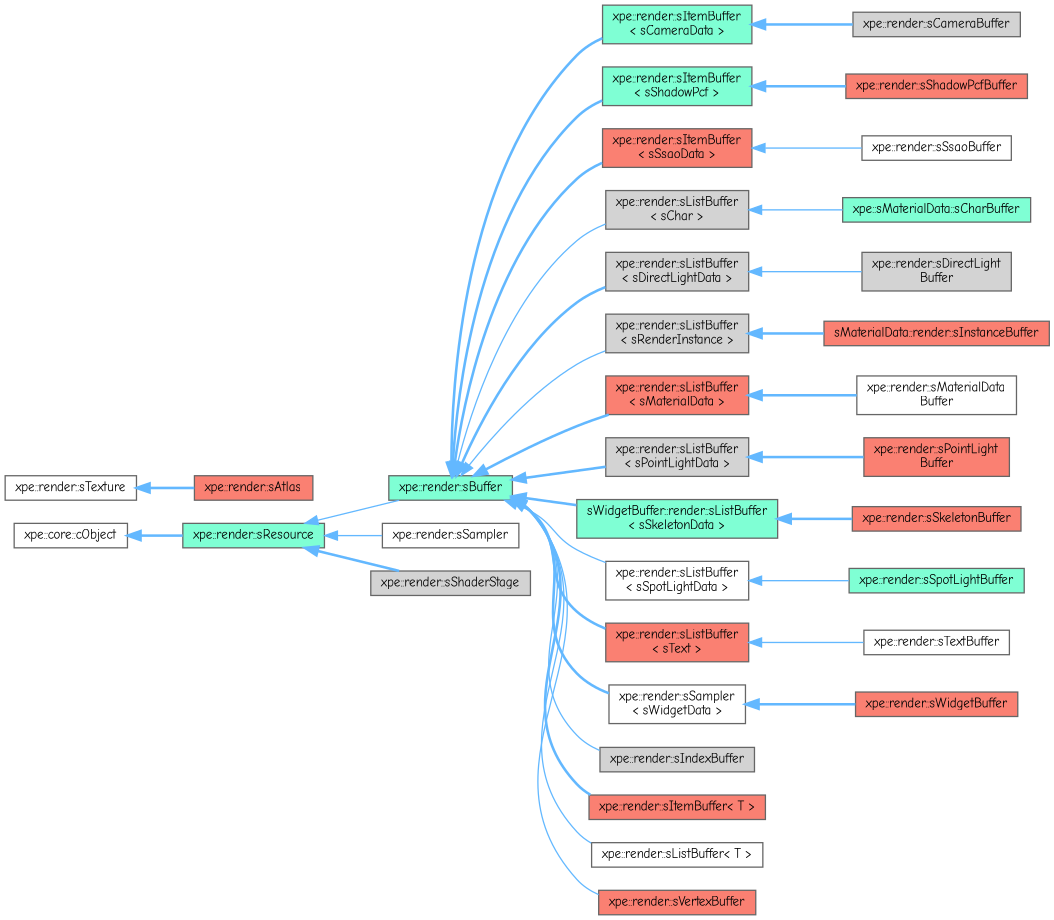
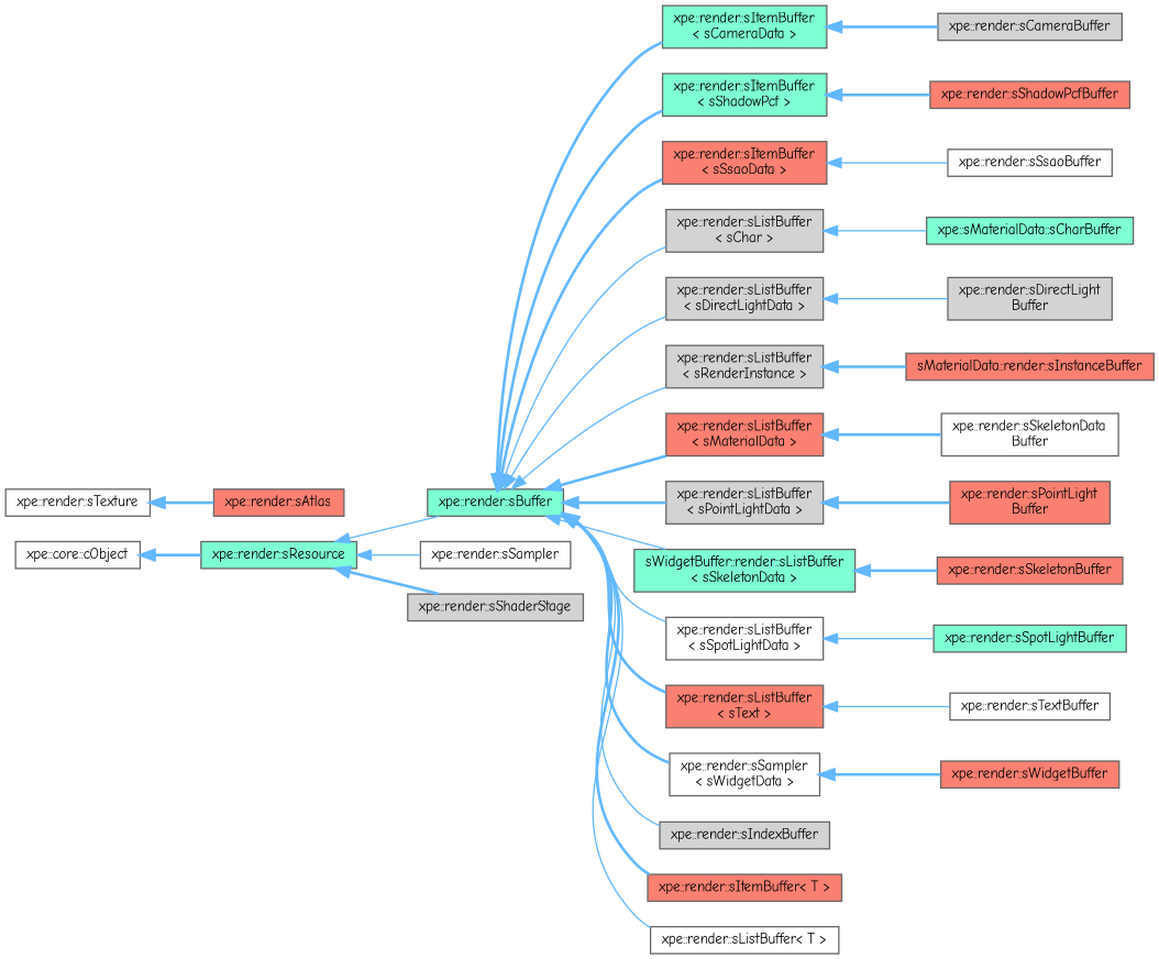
  digraph {
    fontname="Comic Neue"
    rankdir=LR
    node [color=gray40 fillcolor=salmon fontname="Comic Neue" fontsize=10 shape=box style=filled]
    edge [color=steelblue1 dir=back fontname="Comic Neue" fontsize=10 labelfontname=Helvetica labelfontsize=10 style=bold]
    n1 [fillcolor=aquamarine fontcolor=black height=0.2 label="xpe::render::sResource" width=0.4]
    n2 [fillcolor=aquamarine height=0.2 label="xpe::render::sBuffer" width=0.4]
    n3 [fillcolor=white height=0.2 label="xpe::render::sSampler" width=0.4]
    n4 [fillcolor=lightgrey height=0.2 label="xpe::render::sShaderStage" width=0.4]
    n5 [fillcolor=aquamarine height=0.2 label="xpe::render::sItemBuffer\l\< sCameraData \>" width=0.4]
    n6 [fillcolor=aquamarine height=0.2 label="xpe::render::sItemBuffer\l\< sShadowPcf \>" width=0.4]
    n7 [height=0.2 label="xpe::render::sItemBuffer\l\< sSsaoData \>" width=0.4]
    n8 [fillcolor=lightgrey height=0.2 label="xpe::render::sListBuffer\l\< sChar \>" width=0.4]
    n9 [fillcolor=lightgrey height=0.2 label="xpe::render::sListBuffer\l\< sDirectLightData \>" width=0.4]
    n10 [fillcolor=lightgrey height=0.2 label="xpe::render::sListBuffer\l\< sRenderInstance \>" width=0.4]
    n11 [height=0.2 label="xpe::render::sListBuffer\l\< sMaterialData \>" width=0.4]
    n12 [fillcolor=lightgrey height=0.2 label="xpe::render::sListBuffer\l\< sPointLightData \>" width=0.4]
    n13 [fillcolor=aquamarine height=0.2 label="sWidgetBuffer::render::sListBuffer\l\< sSkeletonData \>" width=0.4]
    n14 [fillcolor=white height=0.2 label="xpe::render::sListBuffer\l\< sSpotLightData \>" width=0.4]
    n15 [height=0.2 label="xpe::render::sListBuffer\l\< sText \>" width=0.4]
    n16 [fillcolor=white height=0.2 label="xpe::render::sSampler\l\< sWidgetData \>" width=0.4]
    n17 [fillcolor=lightgrey height=0.2 label="xpe::render::sIndexBuffer" width=0.4]
    n18 [height=0.2 label="xpe::render::sItemBuffer\< T \>" width=0.4]
    n19 [fillcolor=white height=0.2 label="xpe::render::sListBuffer\< T \>" width=0.4]
-   n20 [height=0.2 label="xpe::render::sVertexBuffer" width=0.4]
    n21 [fillcolor=white height=0.2 label="xpe::render::sTexture" width=0.4]
    n22 [height=0.2 label="xpe::render::sAtlas" width=0.4]
    n23 [fillcolor=white height=0.2 label="xpe::core::cObject" width=0.4]
    n24 [fillcolor=lightgrey height=0.2 label="xpe::render::sCameraBuffer" width=0.4]
    n25 [height=0.2 label="xpe::render::sShadowPcfBuffer" width=0.4]
    n26 [fillcolor=white height=0.2 label="xpe::render::sSsaoBuffer" width=0.4]
    n27 [fillcolor=aquamarine height=0.2 label="xpe::sMaterialData::sCharBuffer" width=0.4]
    n28 [fillcolor=lightgrey height=0.2 label="xpe::render::sDirectLight\lBuffer" width=0.4]
    n29 [height=0.2 label="sMaterialData::render::sInstanceBuffer" width=0.4]
-   n30 [fillcolor=white height=0.2 label="xpe::render::sMaterialData\lBuffer" width=0.4]
+   n30 [fillcolor=white height=0.2 label="xpe::render::sSkeletonData\lBuffer" width=0.4]
    n31 [height=0.2 label="xpe::render::sPointLight\lBuffer" width=0.4]
    n32 [height=0.2 label="xpe::render::sSkeletonBuffer" width=0.4]
    n33 [fillcolor=aquamarine height=0.2 label="xpe::render::sSpotLightBuffer" width=0.4]
    n34 [fillcolor=white height=0.2 label="xpe::render::sTextBuffer" width=0.4]
    n35 [height=0.2 label="xpe::render::sWidgetBuffer" width=0.4]
    n1 -> n2 [style=solid]
    n1 -> n3 [style=solid]
    n1 -> n4
    n2 -> n5
    n2 -> n6
    n2 -> n7
    n2 -> n8 [style=solid]
-   n2 -> n9
+   n2 -> n9 [style=solid]
    n2 -> n10 [style=solid]
    n2 -> n11
    n2 -> n12
-   n2 -> n13
+   n2 -> n13 [style=solid]
    n2 -> n14 [style=solid]
    n2 -> n15
    n2 -> n16
    n2 -> n17 [style=solid]
    n2 -> n18
    n2 -> n19 [style=solid]
-   n2 -> n20 [style=solid]
    n5 -> n24
    n6 -> n25
    n7 -> n26 [style=solid]
    n8 -> n27 [style=solid]
    n9 -> n28 [style=solid]
    n10 -> n29
    n11 -> n30
    n12 -> n31
    n13 -> n32
    n14 -> n33 [style=solid]
    n15 -> n34 [style=solid]
    n16 -> n35
    n21 -> n22
    n23 -> n1
  }
